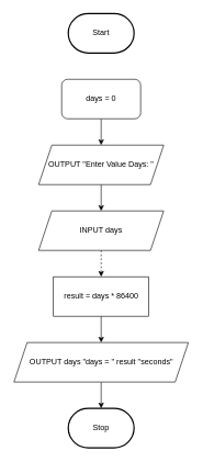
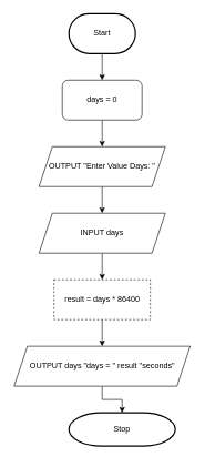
  <mxCell id="0" />
  <mxCell id="1" parent="0" />
+ <mxCell id="2" style="edgeStyle=orthogonalEdgeStyle;rounded=0;orthogonalLoop=1;jettySize=auto;html=1;entryX=0.5;entryY=0;entryDx=0;entryDy=0;" parent="1" source="3" target="6" edge="1"><mxGeometry relative="1" as="geometry" /></mxCell>
  <mxCell id="3" value="Start" style="strokeWidth=2;html=1;shape=mxgraph.flowchart.terminator;whiteSpace=wrap;" parent="1" vertex="1"><mxGeometry x="103" y="20" width="100" height="60" as="geometry" /></mxCell>
- <mxCell id="4" value="Stop" style="strokeWidth=2;html=1;shape=mxgraph.flowchart.terminator;whiteSpace=wrap;" parent="1" vertex="1"><mxGeometry x="103" y="620" width="100" height="60" as="geometry" /></mxCell>
+ <mxCell id="4" value="Stop" style="strokeWidth=2;html=1;shape=mxgraph.flowchart.terminator;whiteSpace=wrap;" parent="1" vertex="1"><mxGeometry x="103" y="620" width="160" height="50" as="geometry" /></mxCell>
  <mxCell id="5" style="edgeStyle=orthogonalEdgeStyle;rounded=0;orthogonalLoop=1;jettySize=auto;html=1;" parent="1" source="6" target="8" edge="1"><mxGeometry relative="1" as="geometry" /></mxCell>
  <mxCell id="6" value="days = 0" style="whiteSpace=wrap;html=1;rounded=1;" parent="1" vertex="1"><mxGeometry x="93" y="120" width="120" height="60" as="geometry" /></mxCell>
  <mxCell id="7" style="edgeStyle=orthogonalEdgeStyle;rounded=0;orthogonalLoop=1;jettySize=auto;html=1;entryX=0.5;entryY=0;entryDx=0;entryDy=0;" parent="1" source="8" target="10" edge="1"><mxGeometry relative="1" as="geometry" /></mxCell>
  <mxCell id="8" value="OUTPUT &quot;Enter Value Days: &quot;" style="shape=parallelogram;perimeter=parallelogramPerimeter;whiteSpace=wrap;html=1;fixedSize=1;" parent="1" vertex="1"><mxGeometry x="58" y="220" width="190" height="60" as="geometry" /></mxCell>
- <mxCell id="9" style="edgeStyle=orthogonalEdgeStyle;rounded=0;orthogonalLoop=1;jettySize=auto;html=1;entryX=0.5;entryY=0;entryDx=0;entryDy=0;dashed=1;" parent="1" source="10" target="12" edge="1"><mxGeometry relative="1" as="geometry" /></mxCell>
+ <mxCell id="9" style="edgeStyle=orthogonalEdgeStyle;rounded=0;orthogonalLoop=1;jettySize=auto;html=1;entryX=0.5;entryY=0;entryDx=0;entryDy=0;" parent="1" source="10" target="12" edge="1"><mxGeometry relative="1" as="geometry" /></mxCell>
  <mxCell id="10" value="INPUT days" style="shape=parallelogram;perimeter=parallelogramPerimeter;whiteSpace=wrap;html=1;fixedSize=1;" parent="1" vertex="1"><mxGeometry x="58" y="320" width="190" height="60" as="geometry" /></mxCell>
  <mxCell id="11" style="edgeStyle=orthogonalEdgeStyle;rounded=0;orthogonalLoop=1;jettySize=auto;html=1;entryX=0.5;entryY=0;entryDx=0;entryDy=0;" parent="1" source="12" target="14" edge="1"><mxGeometry relative="1" as="geometry" /></mxCell>
- <mxCell id="12" value="result = days * 86400" style="rounded=0;whiteSpace=wrap;html=1;" parent="1" vertex="1"><mxGeometry x="80.5" y="420" width="145" height="60" as="geometry" /></mxCell>
+ <mxCell id="12" value="result = days * 86400" style="rounded=0;whiteSpace=wrap;html=1;dashed=1;" parent="1" vertex="1"><mxGeometry x="80.5" y="420" width="145" height="60" as="geometry" /></mxCell>
  <mxCell id="13" style="edgeStyle=orthogonalEdgeStyle;rounded=0;orthogonalLoop=1;jettySize=auto;html=1;entryX=0.5;entryY=0;entryDx=0;entryDy=0;entryPerimeter=0;" parent="1" source="14" target="4" edge="1"><mxGeometry relative="1" as="geometry" /></mxCell>
  <mxCell id="14" value="OUTPUT days &quot;days = &quot; result &quot;seconds&quot;" style="shape=parallelogram;perimeter=parallelogramPerimeter;whiteSpace=wrap;html=1;fixedSize=1;" parent="1" vertex="1"><mxGeometry x="20.5" y="520" width="265" height="60" as="geometry" /></mxCell>
